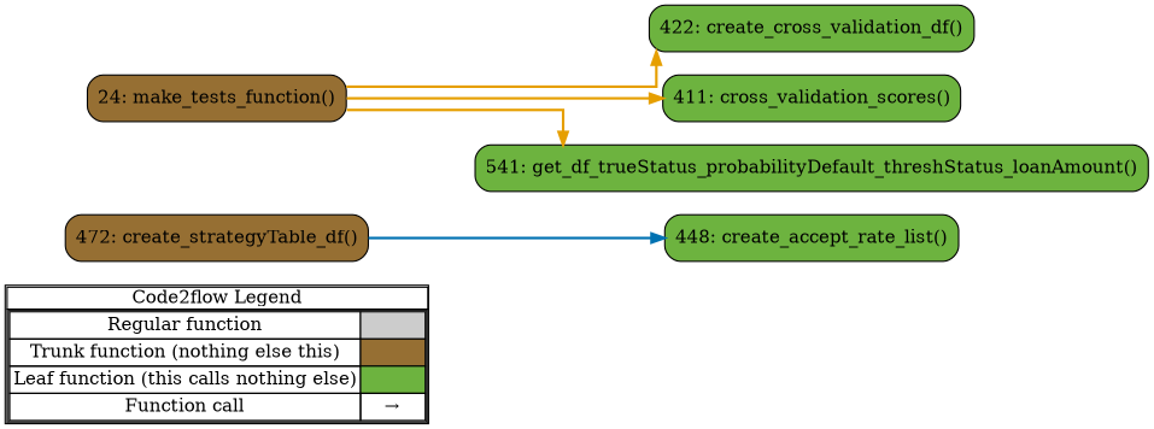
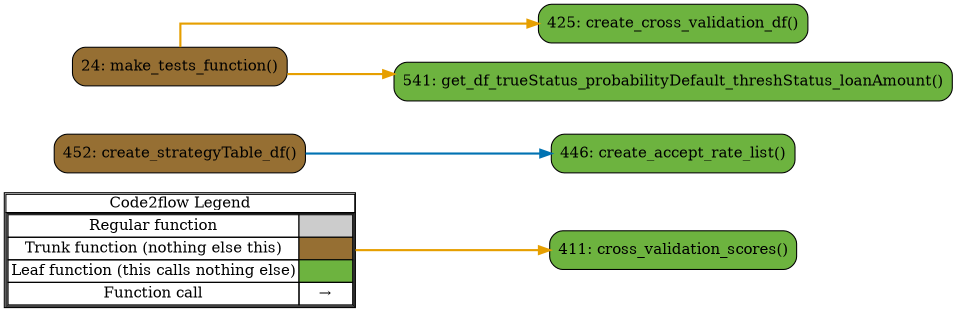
  digraph {
    concentrate=true
    rankdir=LR
    splines=ortho
    node [shape=rect fillcolor="#6db33f" style="rounded,filled"]
    edge [color="#E69F00" penwidth=2]
    n1 [label=<         <table cellspacing="0" cellpadding="0" border="1"><tr><td>Code2flow Legend</td></tr><tr><td>         <table cellspacing="0">         <tr><td>Regular function</td><td width="50px" bgcolor='#cccccc'></td></tr>         <tr><td>Trunk function (nothing else this)</td><td bgcolor='#966F33'></td></tr>         <tr><td>Leaf function (this calls nothing else)</td><td bgcolor='#6db33f'></td></tr>         <tr><td>Function call</td><td><font color='black'>&#8594;</font></td></tr>         </table></td></tr></table>         > margin=0 shape=none fillcolor="" style=""]
-   n2 [label="448: create_accept_rate_list()"]
-   n3 [label="422: create_cross_validation_df()"]
-   n4 [fillcolor="#966F33" label="472: create_strategyTable_df()"]
+   n2 [label="446: create_accept_rate_list()"]
+   n3 [label="425: create_cross_validation_df()"]
+   n4 [fillcolor="#966F33" label="452: create_strategyTable_df()"]
    n5 [label="411: cross_validation_scores()"]
    n6 [label="541: get_df_trueStatus_probabilityDefault_threshStatus_loanAmount()"]
    n7 [fillcolor="#966F33" label="24: make_tests_function()"]
    subgraph sub_1 {
      label=legend
      rank=min
      n1
    }
    subgraph sub_2 {
      label="File: util_test"
      style=dotted
      n2
      n3
      n4
      n5
      n6
      n7
    }
    n4 -> n2 [color="#0072B2"]
    n7 -> n3
    n7 -> n3
-   n7 -> n5
+   n1 -> n5
    n7 -> n6
  }
